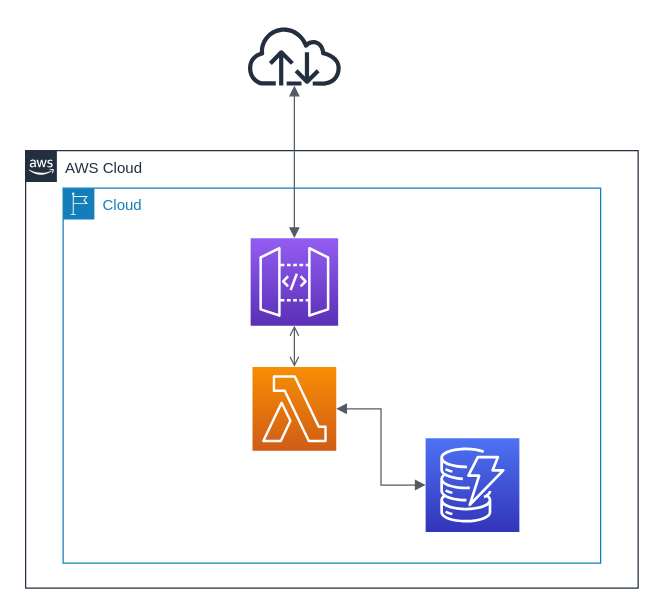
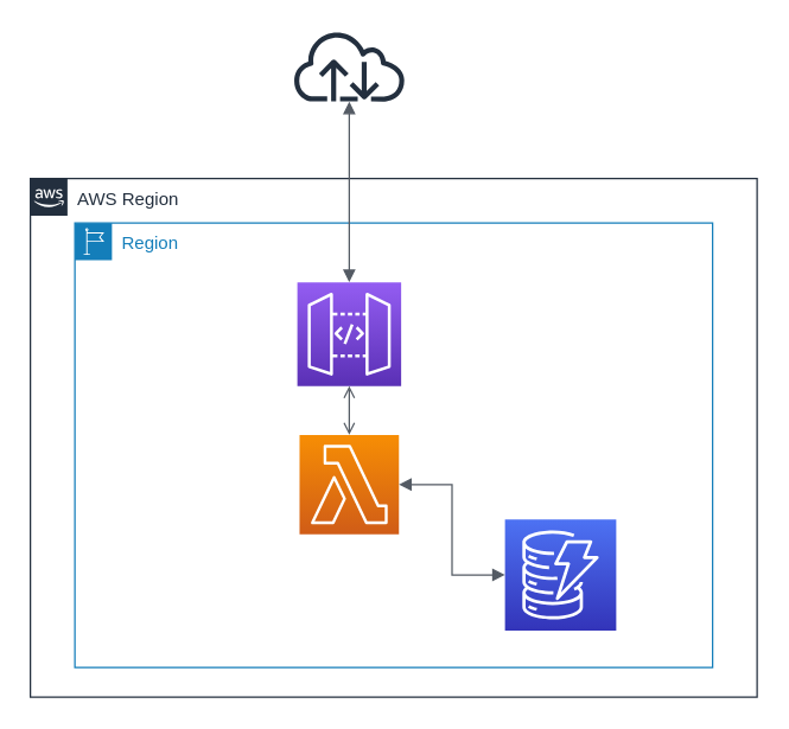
  <mxCell id="0" />
  <mxCell id="1" parent="0" />
- <mxCell id="2" value="AWS Cloud" style="points=[[0,0],[0.25,0],[0.5,0],[0.75,0],[1,0],[1,0.25],[1,0.5],[1,0.75],[1,1],[0.75,1],[0.5,1],[0.25,1],[0,1],[0,0.75],[0,0.5],[0,0.25]];outlineConnect=0;gradientColor=none;html=1;whiteSpace=wrap;fontSize=12;fontStyle=0;shape=mxgraph.aws4.group;grIcon=mxgraph.aws4.group_aws_cloud_alt;strokeColor=#232F3E;fillColor=none;verticalAlign=top;align=left;spacingLeft=30;fontColor=#232F3E;dashed=0;" vertex="1" parent="1"><mxGeometry x="20" y="120" width="490" height="350" as="geometry" /></mxCell>
- <mxCell id="3" value="Cloud" style="points=[[0,0],[0.25,0],[0.5,0],[0.75,0],[1,0],[1,0.25],[1,0.5],[1,0.75],[1,1],[0.75,1],[0.5,1],[0.25,1],[0,1],[0,0.75],[0,0.5],[0,0.25]];outlineConnect=0;gradientColor=none;html=1;whiteSpace=wrap;fontSize=12;fontStyle=0;shape=mxgraph.aws4.group;grIcon=mxgraph.aws4.group_region;strokeColor=#147EBA;fillColor=none;verticalAlign=top;align=left;spacingLeft=30;fontColor=#147EBA;dashed=0;" vertex="1" parent="1"><mxGeometry x="50" y="150" width="430" height="300" as="geometry" /></mxCell>
+ <mxCell id="2" value="AWS Region" style="points=[[0,0],[0.25,0],[0.5,0],[0.75,0],[1,0],[1,0.25],[1,0.5],[1,0.75],[1,1],[0.75,1],[0.5,1],[0.25,1],[0,1],[0,0.75],[0,0.5],[0,0.25]];outlineConnect=0;gradientColor=none;html=1;whiteSpace=wrap;fontSize=12;fontStyle=0;shape=mxgraph.aws4.group;grIcon=mxgraph.aws4.group_aws_cloud_alt;strokeColor=#232F3E;fillColor=none;verticalAlign=top;align=left;spacingLeft=30;fontColor=#232F3E;dashed=0;" vertex="1" parent="1"><mxGeometry x="20" y="120" width="490" height="350" as="geometry" /></mxCell>
+ <mxCell id="3" value="Region" style="points=[[0,0],[0.25,0],[0.5,0],[0.75,0],[1,0],[1,0.25],[1,0.5],[1,0.75],[1,1],[0.75,1],[0.5,1],[0.25,1],[0,1],[0,0.75],[0,0.5],[0,0.25]];outlineConnect=0;gradientColor=none;html=1;whiteSpace=wrap;fontSize=12;fontStyle=0;shape=mxgraph.aws4.group;grIcon=mxgraph.aws4.group_region;strokeColor=#147EBA;fillColor=none;verticalAlign=top;align=left;spacingLeft=30;fontColor=#147EBA;dashed=0;" vertex="1" parent="1"><mxGeometry x="50" y="150" width="430" height="300" as="geometry" /></mxCell>
  <mxCell id="4" value="" style="outlineConnect=0;fontColor=#232F3E;gradientColor=none;fillColor=#232F3E;strokeColor=none;dashed=0;verticalLabelPosition=bottom;verticalAlign=top;align=center;html=1;fontSize=12;fontStyle=0;aspect=fixed;pointerEvents=1;shape=mxgraph.aws4.internet;" vertex="1" parent="1"><mxGeometry x="196" y="20" width="78" height="48" as="geometry" /></mxCell>
  <mxCell id="5" value="" style="outlineConnect=0;fontColor=#232F3E;gradientColor=#945DF2;gradientDirection=north;fillColor=#5A30B5;strokeColor=#ffffff;dashed=0;verticalLabelPosition=bottom;verticalAlign=top;align=center;html=1;fontSize=12;fontStyle=0;aspect=fixed;shape=mxgraph.aws4.resourceIcon;resIcon=mxgraph.aws4.api_gateway;" vertex="1" parent="1"><mxGeometry x="200" y="190" width="70" height="70" as="geometry" /></mxCell>
  <mxCell id="6" value="" style="outlineConnect=0;fontColor=#232F3E;gradientColor=#4D72F3;gradientDirection=north;fillColor=#3334B9;strokeColor=#ffffff;dashed=0;verticalLabelPosition=bottom;verticalAlign=top;align=center;html=1;fontSize=12;fontStyle=0;aspect=fixed;shape=mxgraph.aws4.resourceIcon;resIcon=mxgraph.aws4.dynamodb;" vertex="1" parent="1"><mxGeometry x="340" y="350" width="75" height="75" as="geometry" /></mxCell>
  <mxCell id="7" value="" style="outlineConnect=0;fontColor=#232F3E;gradientColor=#F78E04;gradientDirection=north;fillColor=#D05C17;strokeColor=#ffffff;dashed=0;verticalLabelPosition=bottom;verticalAlign=top;align=center;html=1;fontSize=12;fontStyle=0;aspect=fixed;shape=mxgraph.aws4.resourceIcon;resIcon=mxgraph.aws4.lambda;" vertex="1" parent="1"><mxGeometry x="201.5" y="293" width="67" height="67" as="geometry" /></mxCell>
  <mxCell id="8" value="" style="edgeStyle=orthogonalEdgeStyle;html=1;endArrow=open;elbow=vertical;startArrow=open;startFill=0;endFill=0;strokeColor=#545B64;rounded=0;" edge="1" parent="1" source="5" target="7"><mxGeometry width="100" relative="1" as="geometry"><mxPoint x="390" y="80" as="sourcePoint" /><mxPoint x="490" y="80" as="targetPoint" /></mxGeometry></mxCell>
  <mxCell id="9" value="" style="edgeStyle=orthogonalEdgeStyle;html=1;endArrow=block;elbow=vertical;startArrow=block;startFill=1;endFill=1;strokeColor=#545B64;rounded=0;" edge="1" parent="1" source="7" target="6"><mxGeometry width="100" relative="1" as="geometry"><mxPoint x="720" y="240" as="sourcePoint" /><mxPoint x="820" y="240" as="targetPoint" /></mxGeometry></mxCell>
  <mxCell id="10" value="" style="edgeStyle=orthogonalEdgeStyle;html=1;endArrow=block;elbow=vertical;startArrow=block;startFill=1;endFill=1;strokeColor=#545B64;rounded=0;" edge="1" parent="1" source="4" target="5"><mxGeometry width="100" relative="1" as="geometry"><mxPoint x="410" y="40" as="sourcePoint" /><mxPoint x="510" y="40" as="targetPoint" /></mxGeometry></mxCell>
